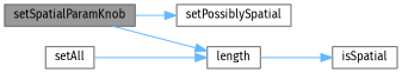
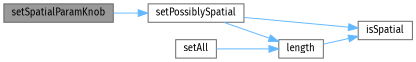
  digraph {
    fontname="Fira Sans"
    rankdir=LR
    node [color=grey40 fillcolor=white fontname="Fira Sans" fontsize=10 shape=box style=filled]
    edge [color=steelblue1 fontname="Fira Sans" fontsize=10 labelfontname=Helvetica labelfontsize=10 style=solid]
    n1 [color=gray40 fillcolor=grey60 fontcolor=black height=0.2 label=setSpatialParamKnob width=0.4]
    n2 [height=0.2 label=setPossiblySpatial width=0.4]
    n3 [height=0.2 label=isSpatial width=0.4]
    n4 [height=0.2 label=length width=0.4]
    n5 [height=0.2 label=setAll width=0.4]
    n1 -> n2
-   n1 -> n4
+   n2 -> n3
+   n2 -> n4
    n4 -> n3
    n5 -> n4
  }
